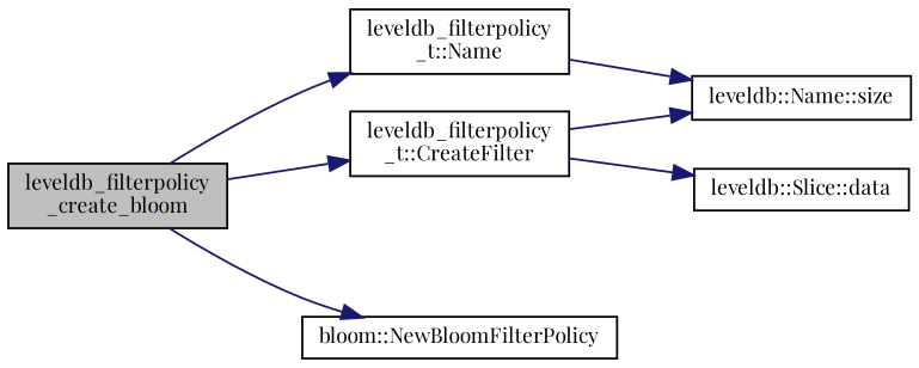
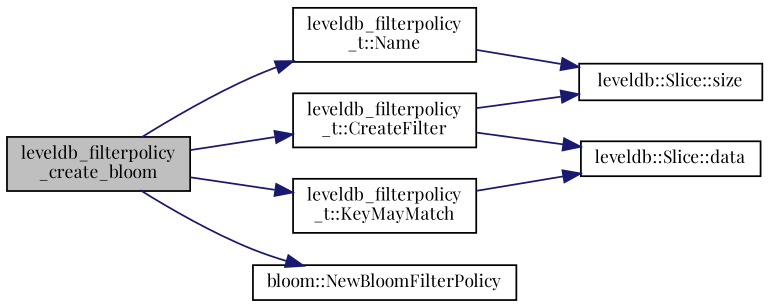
  digraph {
    fontname="Playfair Display"
    rankdir=LR
    node [color=black fillcolor=white fontname="Playfair Display" fontsize=10 shape=record style=filled]
    edge [color=midnightblue fontname="Playfair Display" fontsize=10 labelfontname=Helvetica labelfontsize=10 style=solid]
    n1 [fillcolor=grey75 fontcolor=black height=0.2 label="leveldb_filterpolicy\l_create_bloom" width=0.4]
    n2 [height=0.2 label="leveldb_filterpolicy\l_t::Name" width=0.4]
    n3 [height=0.2 label="leveldb_filterpolicy\l_t::CreateFilter" width=0.4]
+   n4 [height=0.2 label="leveldb_filterpolicy\l_t::KeyMayMatch" width=0.4]
    n5 [height=0.2 label="bloom::NewBloomFilterPolicy" width=0.4]
-   n6 [height=0.2 label="leveldb::Name::size" width=0.4]
+   n6 [height=0.2 label="leveldb::Slice::size" width=0.4]
    n7 [height=0.2 label="leveldb::Slice::data" width=0.4]
    n1 -> n2
    n1 -> n3
+   n1 -> n4
    n1 -> n5
    n2 -> n6
    n3 -> n6
    n3 -> n7
+   n4 -> n7
  }
